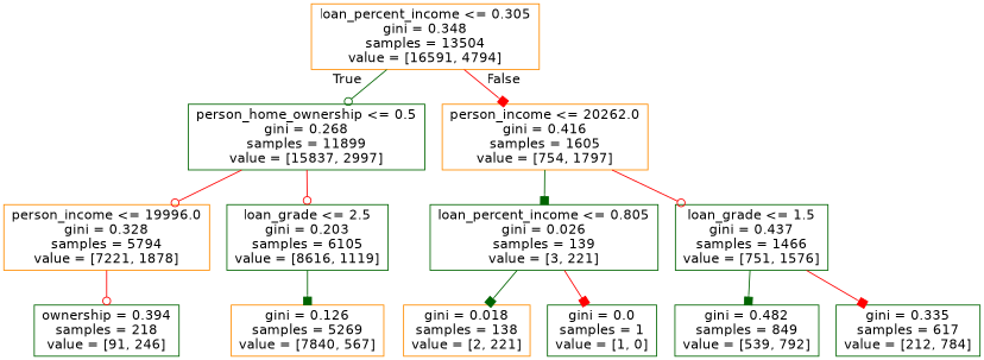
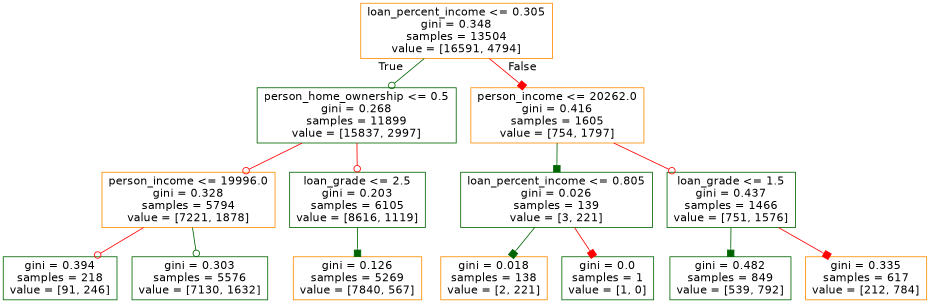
  digraph {
    node [color=darkgreen fontname=helvetica shape=box]
    edge [arrowhead=box color=red fontname=helvetica]
    n1 [color=darkorange label="loan_percent_income <= 0.305\ngini = 0.348\nsamples = 13504\nvalue = [16591, 4794]"]
    n2 [label="person_home_ownership <= 0.5\ngini = 0.268\nsamples = 11899\nvalue = [15837, 2997]"]
    n3 [color=darkorange label="person_income <= 20262.0\ngini = 0.416\nsamples = 1605\nvalue = [754, 1797]"]
    n4 [color=darkorange label="person_income <= 19996.0\ngini = 0.328\nsamples = 5794\nvalue = [7221, 1878]"]
    n5 [label="loan_grade <= 2.5\ngini = 0.203\nsamples = 6105\nvalue = [8616, 1119]"]
    n6 [label="loan_percent_income <= 0.805\ngini = 0.026\nsamples = 139\nvalue = [3, 221]"]
    n7 [label="loan_grade <= 1.5\ngini = 0.437\nsamples = 1466\nvalue = [751, 1576]"]
-   n8 [label="ownership = 0.394\nsamples = 218\nvalue = [91, 246]"]
+   n8 [label="gini = 0.394\nsamples = 218\nvalue = [91, 246]"]
+   n9 [label="gini = 0.303\nsamples = 5576\nvalue = [7130, 1632]"]
    n10 [color=darkorange label="gini = 0.126\nsamples = 5269\nvalue = [7840, 567]"]
    n11 [color=darkorange label="gini = 0.018\nsamples = 138\nvalue = [2, 221]"]
    n12 [label="gini = 0.0\nsamples = 1\nvalue = [1, 0]"]
    n13 [label="gini = 0.482\nsamples = 849\nvalue = [539, 792]"]
-   n14 [label="gini = 0.335\nsamples = 617\nvalue = [212, 784]"]
+   n14 [color=darkorange label="gini = 0.335\nsamples = 617\nvalue = [212, 784]"]
    n1 -> n2 [arrowhead=odot color=darkgreen headlabel=True labelangle=45 labeldistance=2.5]
    n1 -> n3 [headlabel=False labelangle=-45 labeldistance=2.5]
    n2 -> n4 [arrowhead=odot]
    n2 -> n5 [arrowhead=odot]
    n3 -> n6 [color=darkgreen]
    n3 -> n7 [arrowhead=odot]
    n4 -> n8 [arrowhead=odot]
+   n4 -> n9 [arrowhead=odot color=darkgreen]
    n5 -> n10 [color=darkgreen]
    n6 -> n11 [color=darkgreen]
    n6 -> n12
    n7 -> n13 [color=darkgreen]
    n7 -> n14
  }
